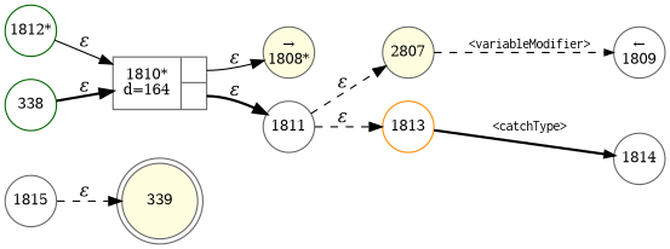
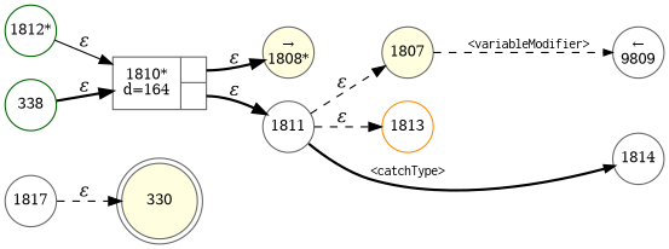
  digraph {
    rankdir=LR
    node [color=gray40 fillcolor=white fixedsize=true fontsize=11 shape=circle style=filled peripheries=1]
    edge [fontname="Times-Italic" style=dashed]
-   n1 [fillcolor=lightyellow label=339 shape=doublecircle width=.6 peripheries=""]
+   n1 [fillcolor=lightyellow label=330 shape=doublecircle width=.6 peripheries=""]
    n2 [fillcolor=lightyellow label="&rarr;\n1808*" width=.55]
-   n3 [fillcolor=lightyellow label=2807 width=.55]
-   n4 [label="&larr;\n1809" width=.55]
+   n3 [fillcolor=lightyellow label=1807 width=.55]
+   n4 [label="&larr;\n9809" width=.55]
    n5 [color=darkgreen label="1812*" width=.55]
    n6 [fixedsize=false label="{1810*\nd=164|{<p0>|<p1>}}" shape=record]
    n7 [color=darkgreen label=338 width=.55]
    n8 [label=1811 width=.55]
    n9 [color=darkorange label=1813 width=.55]
    n10 [label=1814 width=.55]
-   n11 [label=1815 width=.55]
+   n11 [label=1817 width=.55]
    n3 -> n4 [arrowhead=normal arrowsize=.7 fontname=Courier fontsize=11 label="<variableModifier>"]
    n5 -> n6 [label="&epsilon;" style=solid]
-   n6 -> n2 [label="&epsilon;" style=solid tailport=p0]
+   n6 -> n2 [label="&epsilon;" style=bold tailport=p0]
    n6 -> n8 [label="&epsilon;" style=bold tailport=p1]
    n7 -> n6 [label="&epsilon;" style=bold]
    n8 -> n3 [label="&epsilon;"]
    n8 -> n9 [label="&epsilon;"]
-   n9 -> n10 [arrowhead=normal arrowsize=.7 fontname=Courier fontsize=11 label="<catchType>" style=bold]
+   n8 -> n10 [arrowhead=normal arrowsize=.7 fontname=Courier fontsize=11 label="<catchType>" style=bold]
    n11 -> n1 [label="&epsilon;"]
  }
